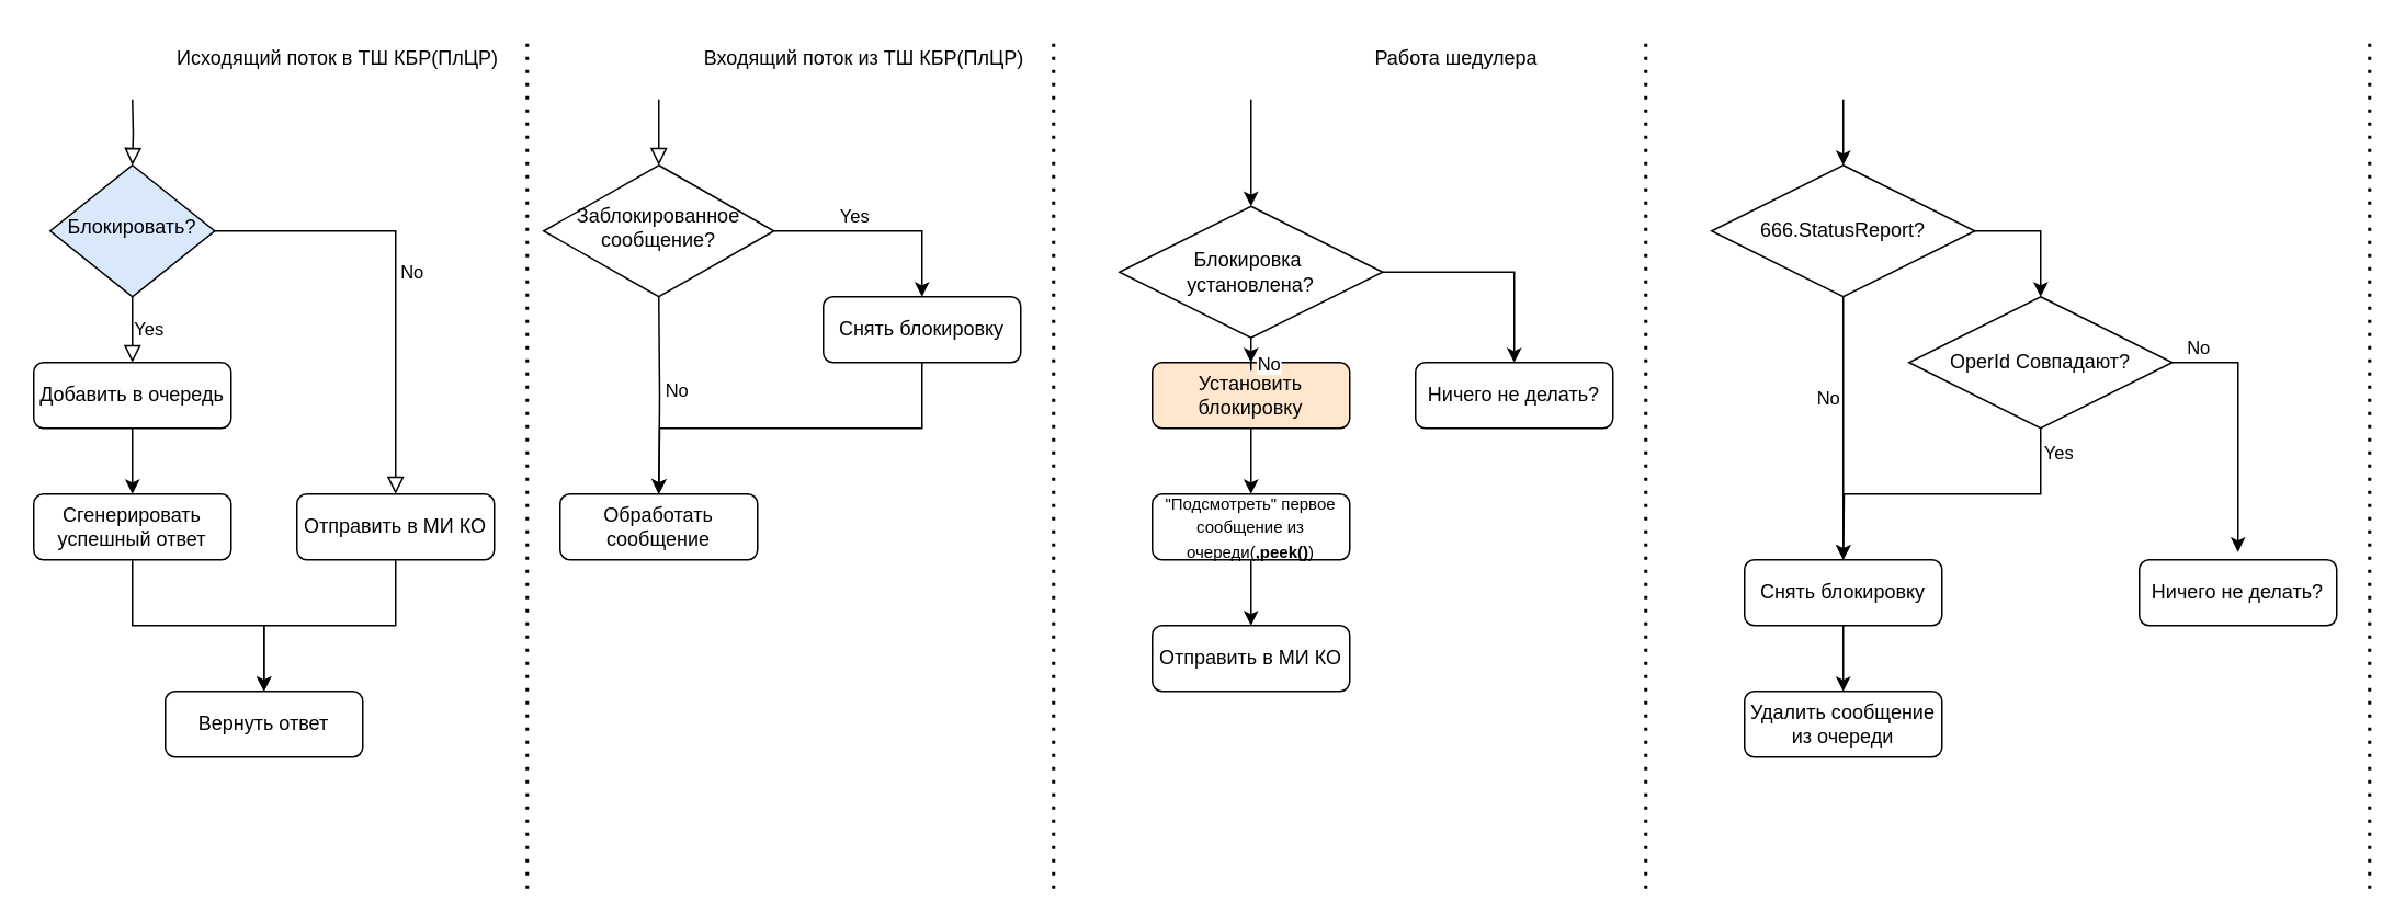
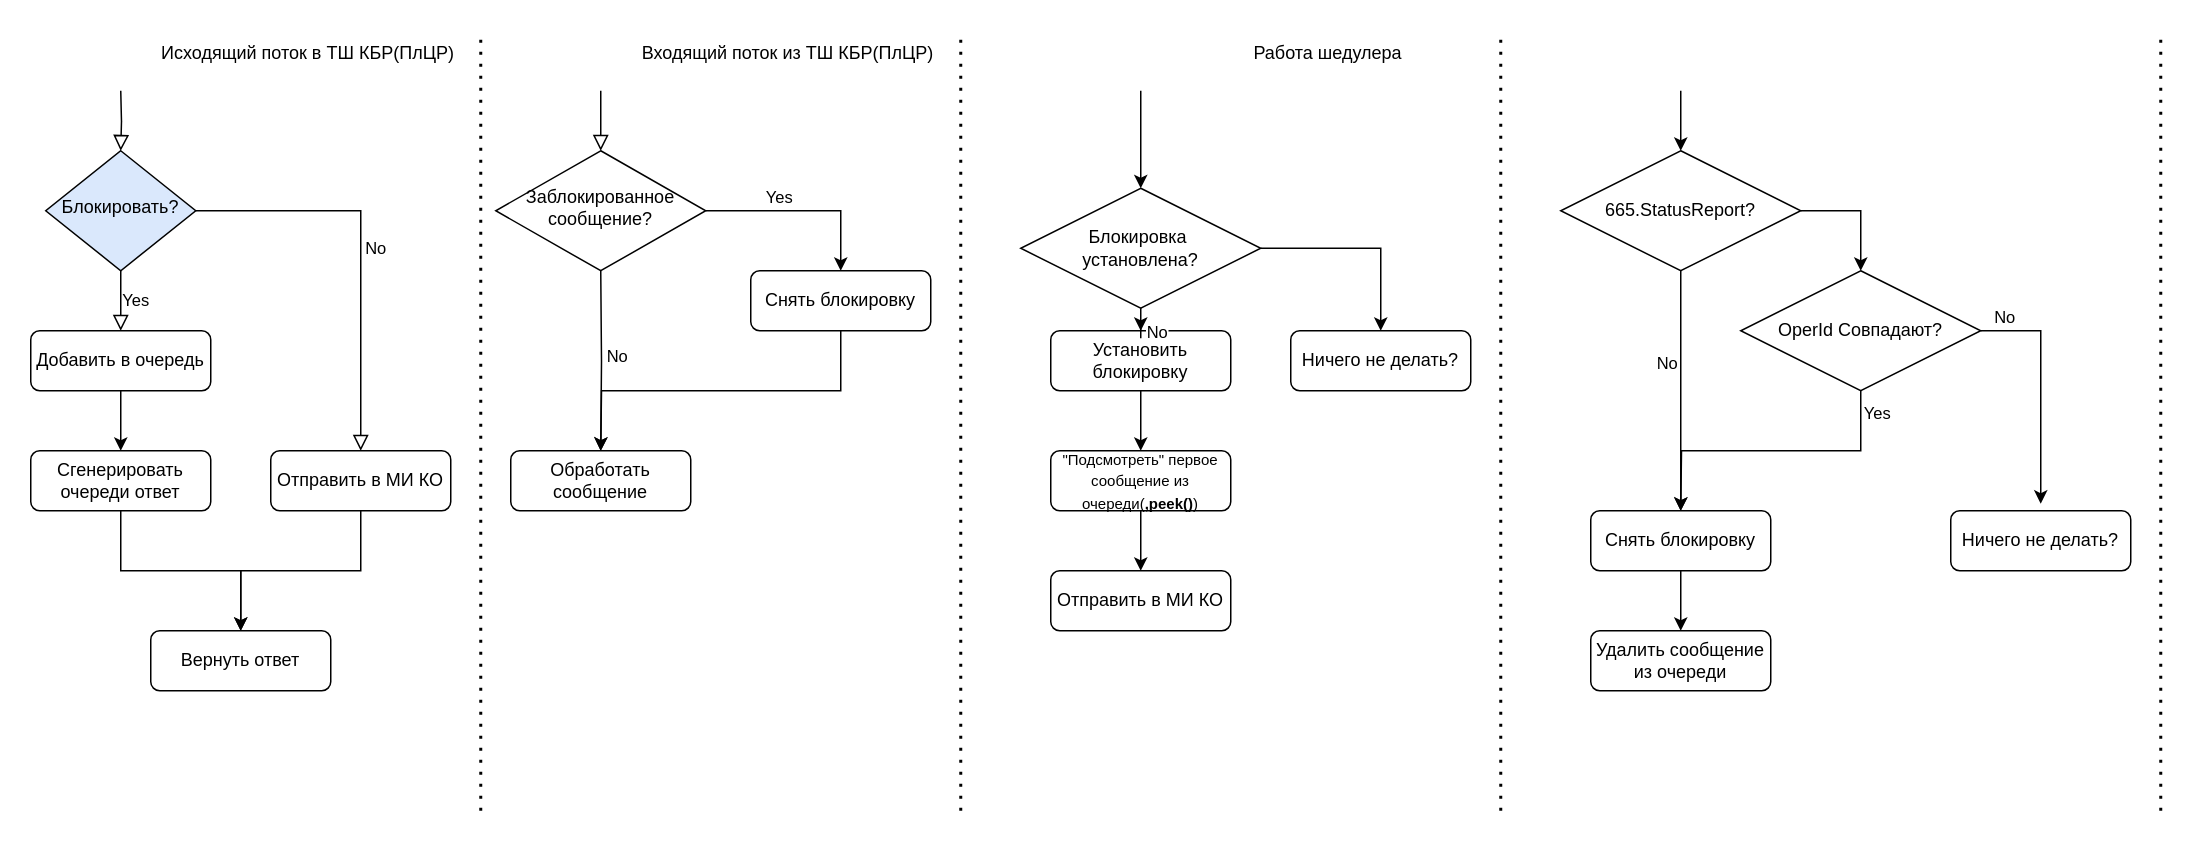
  <mxCell id="0" />
  <mxCell id="1" parent="0" />
  <mxCell id="2" value="Yes" style="rounded=0;html=1;jettySize=auto;orthogonalLoop=1;fontSize=11;endArrow=block;endFill=0;endSize=8;strokeWidth=1;shadow=0;labelBackgroundColor=none;edgeStyle=orthogonalEdgeStyle;entryX=0.5;entryY=0;entryDx=0;entryDy=0;" parent="1" source="4" target="9" edge="1"><mxGeometry x="0.012" y="10" relative="1" as="geometry"><mxPoint as="offset" /><mxPoint x="80" y="230" as="targetPoint" /></mxGeometry></mxCell>
  <mxCell id="3" value="No" style="edgeStyle=orthogonalEdgeStyle;rounded=0;html=1;jettySize=auto;orthogonalLoop=1;fontSize=11;endArrow=block;endFill=0;endSize=8;strokeWidth=1;shadow=0;labelBackgroundColor=none;" parent="1" source="4" target="6" edge="1"><mxGeometry y="10" relative="1" as="geometry"><mxPoint as="offset" /></mxGeometry></mxCell>
  <mxCell id="4" value="Блокировать?" style="rhombus;whiteSpace=wrap;html=1;shadow=0;fontFamily=Helvetica;fontSize=12;align=center;strokeWidth=1;spacing=6;spacingTop=-4;fillColor=#dae8fc;" parent="1" vertex="1"><mxGeometry x="30" y="100" width="100" height="80" as="geometry" /></mxCell>
  <mxCell id="5" style="edgeStyle=orthogonalEdgeStyle;rounded=0;orthogonalLoop=1;jettySize=auto;html=1;exitX=0.5;exitY=1;exitDx=0;exitDy=0;entryX=0.5;entryY=0;entryDx=0;entryDy=0;" edge="1" parent="1" source="6" target="10"><mxGeometry relative="1" as="geometry" /></mxCell>
  <mxCell id="6" value="Отправить в МИ КО" style="rounded=1;whiteSpace=wrap;html=1;fontSize=12;glass=0;strokeWidth=1;shadow=0;" parent="1" vertex="1"><mxGeometry x="180" y="300" width="120" height="40" as="geometry" /></mxCell>
  <mxCell id="7" style="edgeStyle=orthogonalEdgeStyle;rounded=0;orthogonalLoop=1;jettySize=auto;html=1;exitX=0.5;exitY=1;exitDx=0;exitDy=0;entryX=0.5;entryY=0;entryDx=0;entryDy=0;" edge="1" parent="1" source="23" target="10"><mxGeometry relative="1" as="geometry" /></mxCell>
  <mxCell id="8" style="edgeStyle=orthogonalEdgeStyle;rounded=0;orthogonalLoop=1;jettySize=auto;html=1;exitX=0.5;exitY=1;exitDx=0;exitDy=0;" edge="1" parent="1" source="23"><mxGeometry relative="1" as="geometry"><mxPoint x="79.857" y="320" as="targetPoint" /></mxGeometry></mxCell>
  <mxCell id="9" value="Добавить в очередь" style="rounded=1;whiteSpace=wrap;html=1;fontSize=12;glass=0;strokeWidth=1;shadow=0;" vertex="1" parent="1"><mxGeometry x="20" y="220" width="120" height="40" as="geometry" /></mxCell>
  <mxCell id="10" value="Вернуть ответ" style="rounded=1;whiteSpace=wrap;html=1;fontSize=12;glass=0;strokeWidth=1;shadow=0;" vertex="1" parent="1"><mxGeometry x="100" y="420" width="120" height="40" as="geometry" /></mxCell>
  <mxCell id="11" style="edgeStyle=orthogonalEdgeStyle;rounded=0;orthogonalLoop=1;jettySize=auto;html=1;" edge="1" parent="1" target="18"><mxGeometry relative="1" as="geometry"><mxPoint x="400" y="180" as="sourcePoint" /></mxGeometry></mxCell>
  <mxCell id="12" value="No" style="edgeLabel;html=1;align=center;verticalAlign=middle;resizable=0;points=[];" vertex="1" connectable="0" parent="11"><mxGeometry x="-0.06" relative="1" as="geometry"><mxPoint x="10" as="offset" /></mxGeometry></mxCell>
  <mxCell id="13" style="edgeStyle=orthogonalEdgeStyle;rounded=0;orthogonalLoop=1;jettySize=auto;html=1;exitX=1;exitY=0.5;exitDx=0;exitDy=0;entryX=0.5;entryY=0;entryDx=0;entryDy=0;" edge="1" parent="1" source="15" target="21"><mxGeometry relative="1" as="geometry" /></mxCell>
  <mxCell id="14" value="Yes" style="edgeLabel;html=1;align=center;verticalAlign=middle;resizable=0;points=[];" vertex="1" connectable="0" parent="13"><mxGeometry x="-0.269" y="1" relative="1" as="geometry"><mxPoint y="-9" as="offset" /></mxGeometry></mxCell>
  <mxCell id="15" value="Заблокированное сообщение?" style="rhombus;whiteSpace=wrap;html=1;shadow=0;fontFamily=Helvetica;fontSize=12;align=center;strokeWidth=1;spacing=6;spacingTop=-4;" vertex="1" parent="1"><mxGeometry x="330" y="100" width="140" height="80" as="geometry" /></mxCell>
  <mxCell id="16" value="" style="rounded=0;html=1;jettySize=auto;orthogonalLoop=1;fontSize=11;endArrow=block;endFill=0;endSize=8;strokeWidth=1;shadow=0;labelBackgroundColor=none;edgeStyle=orthogonalEdgeStyle;" edge="1" parent="1"><mxGeometry relative="1" as="geometry"><mxPoint x="80" y="60" as="sourcePoint" /><mxPoint x="80" y="100" as="targetPoint" /></mxGeometry></mxCell>
  <mxCell id="17" value="" style="rounded=0;html=1;jettySize=auto;orthogonalLoop=1;fontSize=11;endArrow=block;endFill=0;endSize=8;strokeWidth=1;shadow=0;labelBackgroundColor=none;edgeStyle=orthogonalEdgeStyle;entryX=0.5;entryY=0;entryDx=0;entryDy=0;" edge="1" parent="1" target="15"><mxGeometry relative="1" as="geometry"><mxPoint x="400" y="60" as="sourcePoint" /><mxPoint x="10" y="120" as="targetPoint" /><Array as="points"><mxPoint x="400" y="90" /><mxPoint x="400" y="90" /></Array></mxGeometry></mxCell>
  <mxCell id="18" value="Обработать&lt;br&gt;сообщение" style="rounded=1;whiteSpace=wrap;html=1;fontSize=12;glass=0;strokeWidth=1;shadow=0;" vertex="1" parent="1"><mxGeometry x="340" y="300" width="120" height="40" as="geometry" /></mxCell>
  <mxCell id="19" style="edgeStyle=orthogonalEdgeStyle;rounded=0;orthogonalLoop=1;jettySize=auto;html=1;exitX=0.5;exitY=1;exitDx=0;exitDy=0;" edge="1" parent="1" source="15" target="15"><mxGeometry relative="1" as="geometry" /></mxCell>
  <mxCell id="20" style="edgeStyle=orthogonalEdgeStyle;rounded=0;orthogonalLoop=1;jettySize=auto;html=1;exitX=0.5;exitY=1;exitDx=0;exitDy=0;" edge="1" parent="1" source="21"><mxGeometry relative="1" as="geometry"><mxPoint x="400" y="300" as="targetPoint" /></mxGeometry></mxCell>
  <mxCell id="21" value="Снять блокировку" style="rounded=1;whiteSpace=wrap;html=1;fontSize=12;glass=0;strokeWidth=1;shadow=0;" vertex="1" parent="1"><mxGeometry x="500" y="180" width="120" height="40" as="geometry" /></mxCell>
  <mxCell id="22" value="" style="edgeStyle=orthogonalEdgeStyle;rounded=0;orthogonalLoop=1;jettySize=auto;html=1;exitX=0.5;exitY=1;exitDx=0;exitDy=0;" edge="1" parent="1" source="9" target="23"><mxGeometry relative="1" as="geometry"><mxPoint x="79.857" y="320" as="targetPoint" /><mxPoint x="80" y="260" as="sourcePoint" /></mxGeometry></mxCell>
- <mxCell id="23" value="Сгенерировать успешный ответ" style="rounded=1;whiteSpace=wrap;html=1;fontSize=12;glass=0;strokeWidth=1;shadow=0;" parent="1" vertex="1"><mxGeometry x="20" y="300" width="120" height="40" as="geometry" /></mxCell>
+ <mxCell id="23" value="Сгенерировать очереди ответ" style="rounded=1;whiteSpace=wrap;html=1;fontSize=12;glass=0;strokeWidth=1;shadow=0;" parent="1" vertex="1"><mxGeometry x="20" y="300" width="120" height="40" as="geometry" /></mxCell>
  <mxCell id="24" style="edgeStyle=orthogonalEdgeStyle;rounded=0;orthogonalLoop=1;jettySize=auto;html=1;exitX=0.5;exitY=1;exitDx=0;exitDy=0;" edge="1" parent="1" source="25"><mxGeometry relative="1" as="geometry"><mxPoint x="760" y="380" as="targetPoint" /></mxGeometry></mxCell>
  <mxCell id="25" value="&lt;font style=&quot;font-size: 10px;&quot;&gt;&quot;Подсмотреть&quot; первое сообщение из очереди(&lt;b&gt;,peek()&lt;/b&gt;)&lt;/font&gt;" style="rounded=1;whiteSpace=wrap;html=1;fontSize=12;glass=0;strokeWidth=1;shadow=0;" vertex="1" parent="1"><mxGeometry x="700" y="300" width="120" height="40" as="geometry" /></mxCell>
  <mxCell id="26" style="edgeStyle=orthogonalEdgeStyle;rounded=0;orthogonalLoop=1;jettySize=auto;html=1;exitX=0.5;exitY=1;exitDx=0;exitDy=0;entryX=0.5;entryY=0;entryDx=0;entryDy=0;" edge="1" parent="1" source="27" target="25"><mxGeometry relative="1" as="geometry" /></mxCell>
- <mxCell id="27" value="Установить блокировку" style="rounded=1;whiteSpace=wrap;html=1;fontSize=12;glass=0;strokeWidth=1;shadow=0;fillColor=#ffe6cc;" vertex="1" parent="1"><mxGeometry x="700" y="220" width="120" height="40" as="geometry" /></mxCell>
+ <mxCell id="27" value="Установить блокировку" style="rounded=1;whiteSpace=wrap;html=1;fontSize=12;glass=0;strokeWidth=1;shadow=0;" vertex="1" parent="1"><mxGeometry x="700" y="220" width="120" height="40" as="geometry" /></mxCell>
  <mxCell id="28" style="edgeStyle=orthogonalEdgeStyle;rounded=0;orthogonalLoop=1;jettySize=auto;html=1;exitX=0.5;exitY=1;exitDx=0;exitDy=0;" edge="1" parent="1" source="31" target="27"><mxGeometry relative="1" as="geometry" /></mxCell>
  <mxCell id="29" value="No" style="edgeLabel;html=1;align=center;verticalAlign=middle;resizable=0;points=[];" vertex="1" connectable="0" parent="28"><mxGeometry x="-0.233" relative="1" as="geometry"><mxPoint x="10" as="offset" /></mxGeometry></mxCell>
  <mxCell id="30" style="edgeStyle=orthogonalEdgeStyle;rounded=0;orthogonalLoop=1;jettySize=auto;html=1;exitX=1;exitY=0.5;exitDx=0;exitDy=0;entryX=0.5;entryY=0;entryDx=0;entryDy=0;" edge="1" parent="1" source="31" target="33"><mxGeometry relative="1" as="geometry" /></mxCell>
  <mxCell id="31" value="Блокировка&amp;nbsp;&lt;div&gt;установлена?&lt;/div&gt;" style="rhombus;whiteSpace=wrap;html=1;" vertex="1" parent="1"><mxGeometry x="680" y="125" width="160" height="80" as="geometry" /></mxCell>
  <mxCell id="32" value="Отправить в МИ КО" style="rounded=1;whiteSpace=wrap;html=1;fontSize=12;glass=0;strokeWidth=1;shadow=0;" vertex="1" parent="1"><mxGeometry x="700" y="380" width="120" height="40" as="geometry" /></mxCell>
  <mxCell id="33" value="Ничего не делать?" style="rounded=1;whiteSpace=wrap;html=1;fontSize=12;glass=0;strokeWidth=1;shadow=0;" vertex="1" parent="1"><mxGeometry x="860" y="220" width="120" height="40" as="geometry" /></mxCell>
  <mxCell id="34" value="" style="endArrow=classic;html=1;rounded=0;entryX=0.5;entryY=0;entryDx=0;entryDy=0;" edge="1" parent="1" target="31"><mxGeometry width="50" height="50" relative="1" as="geometry"><mxPoint x="760" y="60" as="sourcePoint" /><mxPoint x="640" y="250" as="targetPoint" /></mxGeometry></mxCell>
  <mxCell id="35" style="edgeStyle=orthogonalEdgeStyle;rounded=0;orthogonalLoop=1;jettySize=auto;html=1;exitX=0.5;exitY=1;exitDx=0;exitDy=0;" edge="1" parent="1" source="38" target="41"><mxGeometry relative="1" as="geometry" /></mxCell>
  <mxCell id="36" value="No" style="edgeLabel;html=1;align=center;verticalAlign=middle;resizable=0;points=[];" vertex="1" connectable="0" parent="35"><mxGeometry x="-0.233" relative="1" as="geometry"><mxPoint x="-10" as="offset" /></mxGeometry></mxCell>
  <mxCell id="37" style="edgeStyle=orthogonalEdgeStyle;rounded=0;orthogonalLoop=1;jettySize=auto;html=1;exitX=1;exitY=0.5;exitDx=0;exitDy=0;entryX=0.5;entryY=0;entryDx=0;entryDy=0;" edge="1" parent="1" source="38" target="47"><mxGeometry relative="1" as="geometry"><mxPoint x="1310" y="180" as="targetPoint" /></mxGeometry></mxCell>
- <mxCell id="38" value="666.StatusReport?" style="rhombus;whiteSpace=wrap;html=1;" vertex="1" parent="1"><mxGeometry x="1040" y="100" width="160" height="80" as="geometry" /></mxCell>
+ <mxCell id="38" value="665.StatusReport?" style="rhombus;whiteSpace=wrap;html=1;" vertex="1" parent="1"><mxGeometry x="1040" y="100" width="160" height="80" as="geometry" /></mxCell>
  <mxCell id="39" value="" style="endArrow=classic;html=1;rounded=0;entryX=0.5;entryY=0;entryDx=0;entryDy=0;" edge="1" parent="1" target="38"><mxGeometry width="50" height="50" relative="1" as="geometry"><mxPoint x="1120" y="60" as="sourcePoint" /><mxPoint x="1160" y="320" as="targetPoint" /></mxGeometry></mxCell>
  <mxCell id="40" style="edgeStyle=orthogonalEdgeStyle;rounded=0;orthogonalLoop=1;jettySize=auto;html=1;exitX=0.5;exitY=1;exitDx=0;exitDy=0;entryX=0.5;entryY=0;entryDx=0;entryDy=0;" edge="1" parent="1" source="41" target="42"><mxGeometry relative="1" as="geometry" /></mxCell>
  <mxCell id="41" value="Снять блокировку" style="rounded=1;whiteSpace=wrap;html=1;fontSize=12;glass=0;strokeWidth=1;shadow=0;" vertex="1" parent="1"><mxGeometry x="1060" y="340" width="120" height="40" as="geometry" /></mxCell>
  <mxCell id="42" value="Удалить сообщение из очереди" style="rounded=1;whiteSpace=wrap;html=1;fontSize=12;glass=0;strokeWidth=1;shadow=0;" vertex="1" parent="1"><mxGeometry x="1060" y="420" width="120" height="40" as="geometry" /></mxCell>
  <mxCell id="43" style="edgeStyle=orthogonalEdgeStyle;rounded=0;orthogonalLoop=1;jettySize=auto;html=1;exitX=0.5;exitY=1;exitDx=0;exitDy=0;" edge="1" parent="1" source="47"><mxGeometry relative="1" as="geometry"><mxPoint x="1120" y="340" as="targetPoint" /><mxPoint x="1310" y="260" as="sourcePoint" /></mxGeometry></mxCell>
  <mxCell id="44" value="Yes" style="edgeLabel;html=1;align=center;verticalAlign=middle;resizable=0;points=[];" vertex="1" connectable="0" parent="43"><mxGeometry x="-0.855" relative="1" as="geometry"><mxPoint x="10" as="offset" /></mxGeometry></mxCell>
  <mxCell id="45" style="edgeStyle=orthogonalEdgeStyle;rounded=0;orthogonalLoop=1;jettySize=auto;html=1;exitX=1;exitY=0.5;exitDx=0;exitDy=0;entryX=0.5;entryY=-0.117;entryDx=0;entryDy=0;entryPerimeter=0;" edge="1" parent="1" source="47" target="48"><mxGeometry relative="1" as="geometry"><mxPoint x="1440" y="300" as="targetPoint" /><mxPoint x="1390" y="220" as="sourcePoint" /></mxGeometry></mxCell>
  <mxCell id="46" value="No" style="edgeLabel;html=1;align=center;verticalAlign=middle;resizable=0;points=[];" vertex="1" connectable="0" parent="45"><mxGeometry x="-0.807" relative="1" as="geometry"><mxPoint y="-10" as="offset" /></mxGeometry></mxCell>
  <mxCell id="47" value="OperId Совпадают?" style="rhombus;whiteSpace=wrap;html=1;" vertex="1" parent="1"><mxGeometry x="1160" y="180" width="160" height="80" as="geometry" /></mxCell>
  <mxCell id="48" value="Ничего не делать?" style="rounded=1;whiteSpace=wrap;html=1;fontSize=12;glass=0;strokeWidth=1;shadow=0;" vertex="1" parent="1"><mxGeometry x="1300" y="340" width="120" height="40" as="geometry" /></mxCell>
  <mxCell id="49" value="" style="endArrow=none;dashed=1;html=1;dashPattern=1 3;strokeWidth=2;rounded=0;" edge="1" parent="1"><mxGeometry width="50" height="50" relative="1" as="geometry"><mxPoint x="1000" y="540" as="sourcePoint" /><mxPoint x="1000" y="20" as="targetPoint" /></mxGeometry></mxCell>
  <mxCell id="50" value="" style="endArrow=none;dashed=1;html=1;dashPattern=1 3;strokeWidth=2;rounded=0;" edge="1" parent="1"><mxGeometry width="50" height="50" relative="1" as="geometry"><mxPoint x="640" y="540" as="sourcePoint" /><mxPoint x="640" y="20" as="targetPoint" /></mxGeometry></mxCell>
  <mxCell id="51" value="" style="endArrow=none;dashed=1;html=1;dashPattern=1 3;strokeWidth=2;rounded=0;" edge="1" parent="1"><mxGeometry width="50" height="50" relative="1" as="geometry"><mxPoint x="320" y="540" as="sourcePoint" /><mxPoint x="320" y="20" as="targetPoint" /></mxGeometry></mxCell>
  <mxCell id="52" value="Исходящий поток в ТШ КБР(ПлЦР)" style="text;html=1;align=center;verticalAlign=middle;whiteSpace=wrap;rounded=0;" vertex="1" parent="1"><mxGeometry x="100" y="20" width="210" height="30" as="geometry" /></mxCell>
  <mxCell id="53" value="Входящий поток из ТШ КБР(ПлЦР)" style="text;html=1;align=center;verticalAlign=middle;whiteSpace=wrap;rounded=0;" vertex="1" parent="1"><mxGeometry x="420" y="20" width="210" height="30" as="geometry" /></mxCell>
  <mxCell id="54" value="Работа шедулера" style="text;html=1;align=center;verticalAlign=middle;whiteSpace=wrap;rounded=0;" vertex="1" parent="1"><mxGeometry x="780" y="20" width="210" height="30" as="geometry" /></mxCell>
  <mxCell id="55" value="" style="endArrow=none;dashed=1;html=1;dashPattern=1 3;strokeWidth=2;rounded=0;" edge="1" parent="1"><mxGeometry width="50" height="50" relative="1" as="geometry"><mxPoint x="1440" y="540" as="sourcePoint" /><mxPoint x="1440" y="20" as="targetPoint" /></mxGeometry></mxCell>
